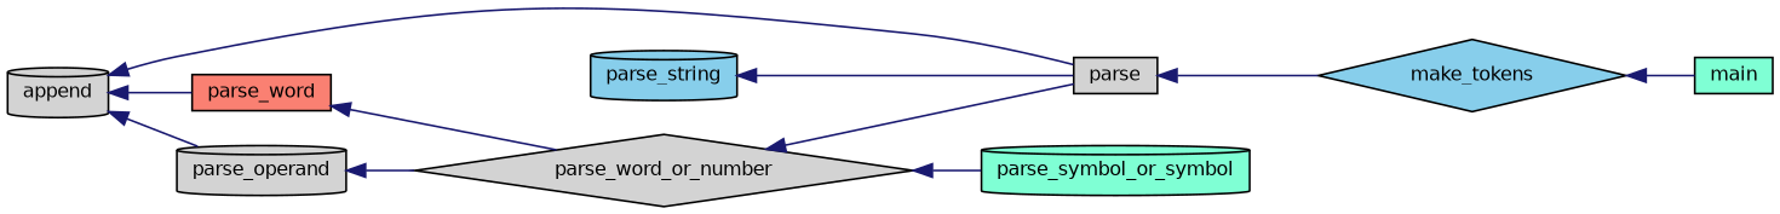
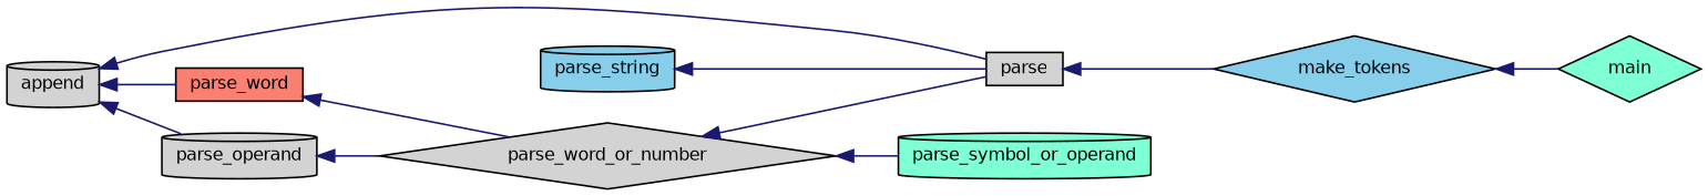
  digraph {
    rankdir=LR
    node [color=black fillcolor=lightgrey fontname=Helvetica fontsize=10 shape=cylinder style=filled]
    edge [color=midnightblue dir=back fontname=Helvetica fontsize=10 labelfontname=Helvetica labelfontsize=10 style=solid]
    n1 [fontcolor=black height=0.2 label=append width=0.4]
    n2 [height=0.2 label=parse shape=box width=0.4]
    n3 [fillcolor=salmon height=0.2 label=parse_word shape=box width=0.4]
    n4 [height=0.2 label=parse_operand width=0.4]
    n5 [fillcolor=skyblue height=0.2 label=make_tokens shape=diamond width=0.4]
    n6 [fillcolor=skyblue height=0.2 label=parse_string width=0.4]
    n7 [height=0.2 label=parse_word_or_number shape=diamond width=0.4]
-   n8 [fillcolor=aquamarine height=0.2 label=main shape=box width=0.4]
-   n9 [fillcolor=aquamarine height=0.2 label=parse_symbol_or_symbol width=0.4]
+   n8 [fillcolor=aquamarine height=0.2 label=main shape=diamond width=0.4]
+   n9 [fillcolor=aquamarine height=0.2 label=parse_symbol_or_operand width=0.4]
    n1 -> n2
    n1 -> n3
    n1 -> n4
    n2 -> n5
    n3 -> n7
    n4 -> n7
    n5 -> n8
    n6 -> n2
    n7 -> n2
    n7 -> n9
  }
